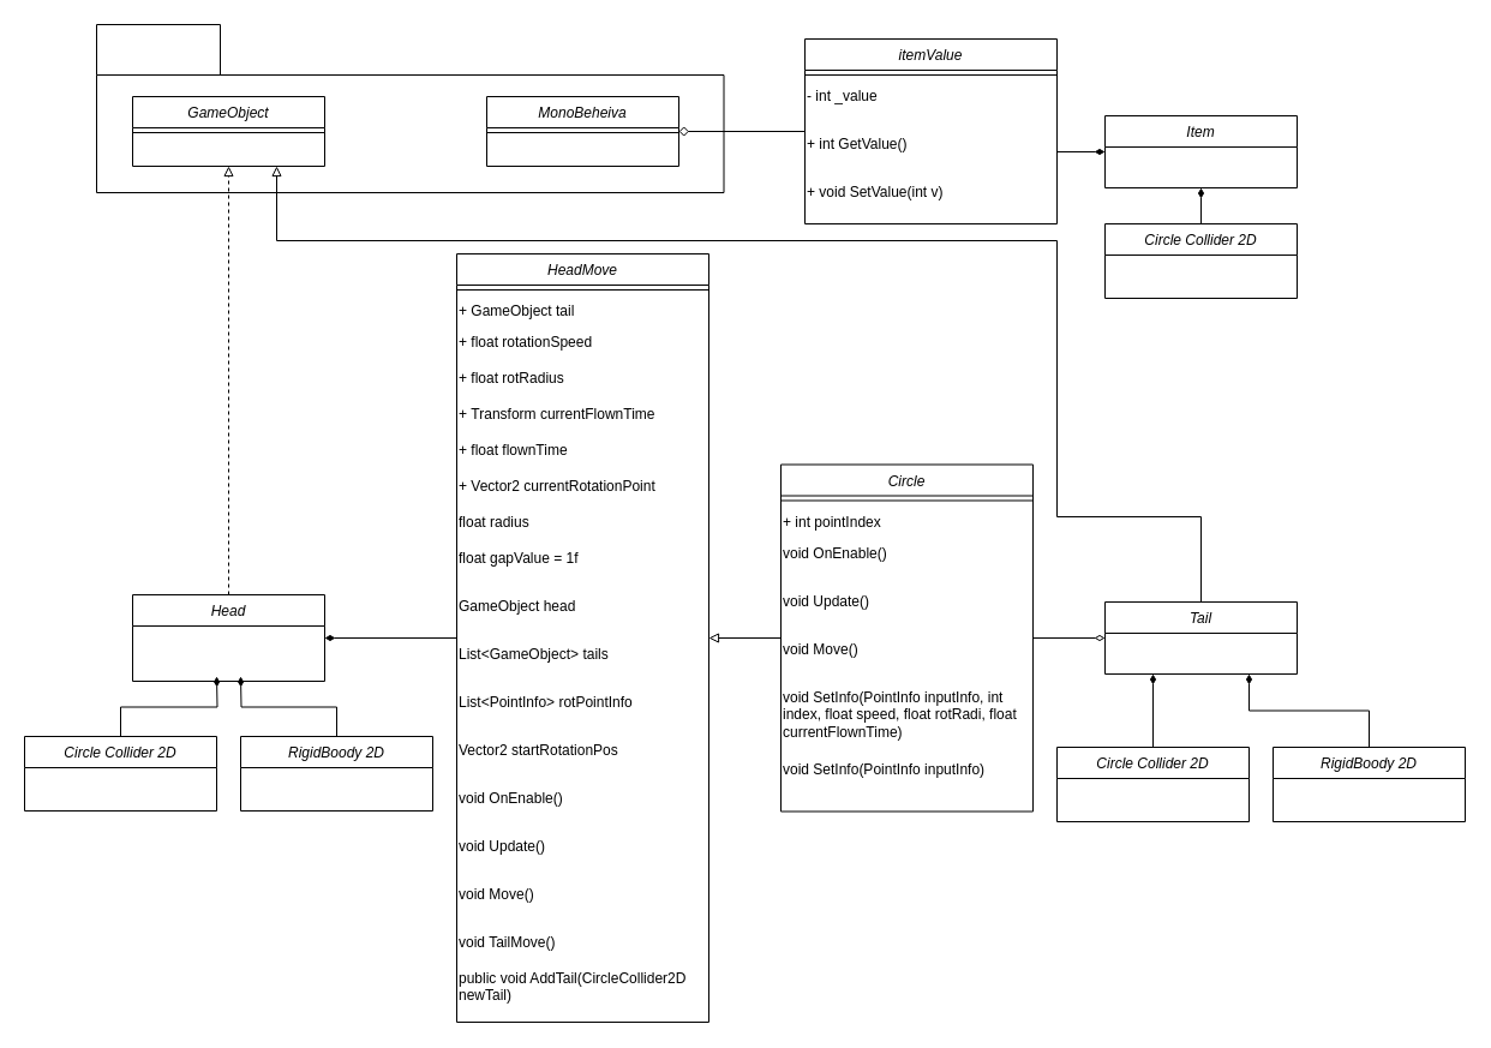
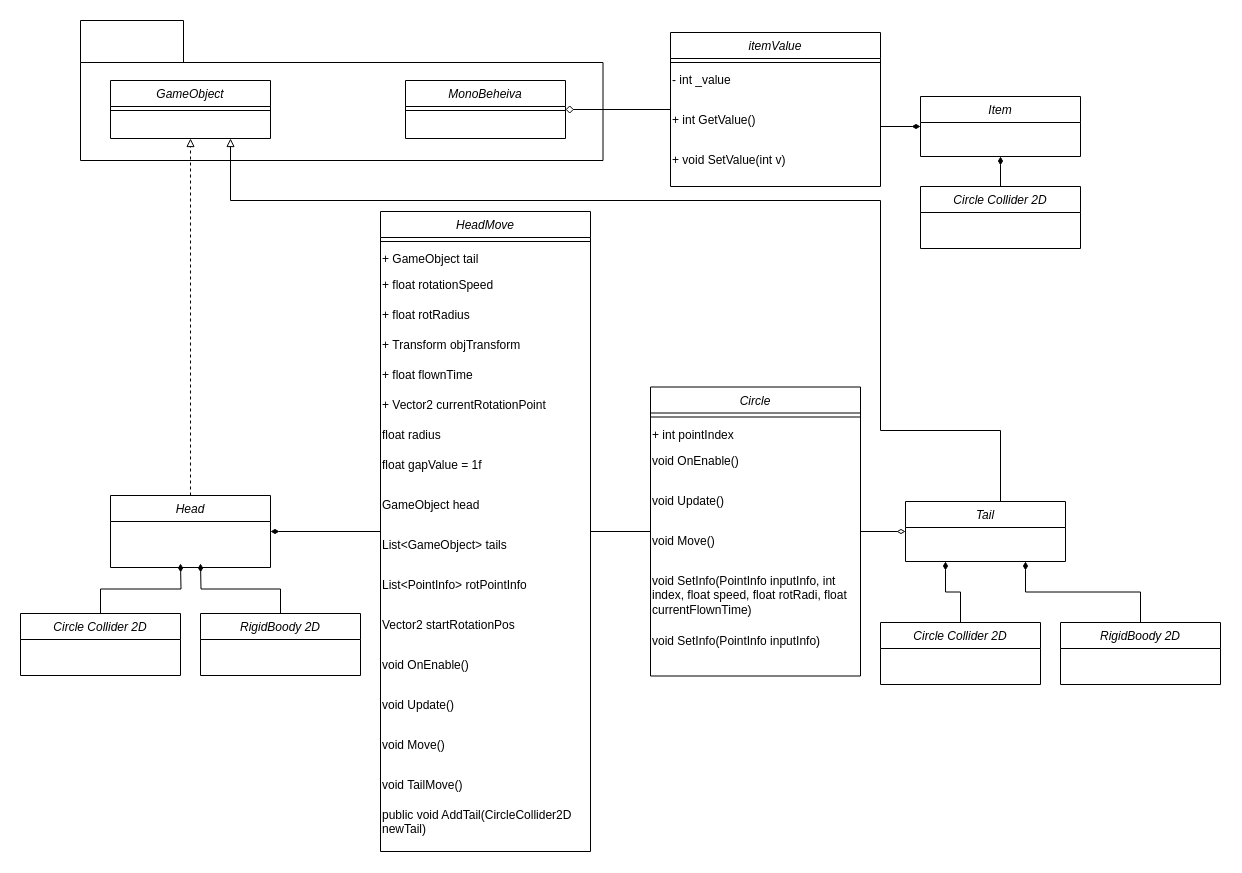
  <mxCell id="0" />
  <mxCell id="1" parent="0" />
  <mxCell id="2" value="Head" style="swimlane;fontStyle=2;align=center;verticalAlign=top;childLayout=stackLayout;horizontal=1;startSize=26;horizontalStack=0;resizeParent=1;resizeLast=0;collapsible=1;marginBottom=0;rounded=0;shadow=0;strokeWidth=1;" parent="1" vertex="1"><mxGeometry x="110" y="495" width="160" height="72" as="geometry"><mxRectangle x="230" y="140" width="160" height="26" as="alternateBounds" /></mxGeometry></mxCell>
  <mxCell id="3" style="edgeStyle=orthogonalEdgeStyle;rounded=0;orthogonalLoop=1;jettySize=auto;html=1;endArrow=diamondThin;endFill=1;strokeWidth=1;entryX=1;entryY=0.5;entryDx=0;entryDy=0;" parent="1" source="4" target="2" edge="1"><mxGeometry relative="1" as="geometry"><mxPoint x="130" y="529.994" as="targetPoint" /></mxGeometry></mxCell>
  <mxCell id="4" value="HeadMove" style="swimlane;fontStyle=2;align=center;verticalAlign=top;childLayout=stackLayout;horizontal=1;startSize=26;horizontalStack=0;resizeParent=1;resizeLast=0;collapsible=1;marginBottom=0;rounded=0;shadow=0;strokeWidth=1;" parent="1" vertex="1"><mxGeometry x="380" y="211" width="210" height="640" as="geometry"><mxRectangle x="230" y="140" width="160" height="26" as="alternateBounds" /></mxGeometry></mxCell>
  <mxCell id="5" value="" style="line;html=1;strokeWidth=1;align=left;verticalAlign=middle;spacingTop=-1;spacingLeft=3;spacingRight=3;rotatable=0;labelPosition=right;points=[];portConstraint=eastwest;" parent="4" vertex="1"><mxGeometry y="26" width="210" height="8" as="geometry" /></mxCell>
  <mxCell id="6" value="+ GameObject tail" style="text;whiteSpace=wrap;" parent="4" vertex="1"><mxGeometry y="34" width="210" height="26" as="geometry" /></mxCell>
  <mxCell id="7" value="+ float rotationSpeed" style="text;whiteSpace=wrap;" parent="4" vertex="1"><mxGeometry y="60" width="210" height="30" as="geometry" /></mxCell>
  <mxCell id="8" value="+ float rotRadius" style="text;whiteSpace=wrap;" parent="4" vertex="1"><mxGeometry y="90" width="210" height="30" as="geometry" /></mxCell>
- <mxCell id="9" value="+ Transform currentFlownTime" style="text;whiteSpace=wrap;" parent="4" vertex="1"><mxGeometry y="120" width="210" height="30" as="geometry" /></mxCell>
+ <mxCell id="9" value="+ Transform objTransform" style="text;whiteSpace=wrap;" parent="4" vertex="1"><mxGeometry y="120" width="210" height="30" as="geometry" /></mxCell>
  <mxCell id="10" value="+ float flownTime" style="text;whiteSpace=wrap;" parent="4" vertex="1"><mxGeometry y="150" width="210" height="30" as="geometry" /></mxCell>
  <mxCell id="11" value="+ Vector2 currentRotationPoint" style="text;whiteSpace=wrap;" parent="4" vertex="1"><mxGeometry y="180" width="210" height="30" as="geometry" /></mxCell>
  <mxCell id="12" value="float radius" style="text;whiteSpace=wrap;" parent="4" vertex="1"><mxGeometry y="210" width="210" height="30" as="geometry" /></mxCell>
  <mxCell id="13" value="float gapValue = 1f" style="text;whiteSpace=wrap;" parent="4" vertex="1"><mxGeometry y="240" width="210" height="40" as="geometry" /></mxCell>
  <mxCell id="14" value="GameObject head" style="text;whiteSpace=wrap;" parent="4" vertex="1"><mxGeometry y="280" width="210" height="40" as="geometry" /></mxCell>
  <mxCell id="15" value="List&lt;GameObject&gt; tails" style="text;whiteSpace=wrap;" parent="4" vertex="1"><mxGeometry y="320" width="210" height="40" as="geometry" /></mxCell>
  <mxCell id="16" value="List&lt;PointInfo&gt; rotPointInfo" style="text;whiteSpace=wrap;" parent="4" vertex="1"><mxGeometry y="360" width="210" height="40" as="geometry" /></mxCell>
  <mxCell id="17" value="Vector2 startRotationPos" style="text;whiteSpace=wrap;" parent="4" vertex="1"><mxGeometry y="400" width="210" height="40" as="geometry" /></mxCell>
  <mxCell id="18" value="void OnEnable()" style="text;whiteSpace=wrap;" vertex="1" parent="4"><mxGeometry y="440" width="210" height="40" as="geometry" /></mxCell>
  <mxCell id="19" value="void Update()" style="text;whiteSpace=wrap;" vertex="1" parent="4"><mxGeometry y="480" width="210" height="40" as="geometry" /></mxCell>
  <mxCell id="20" value="void Move()" style="text;whiteSpace=wrap;" vertex="1" parent="4"><mxGeometry y="520" width="210" height="40" as="geometry" /></mxCell>
  <mxCell id="21" value="void TailMove()" style="text;whiteSpace=wrap;" vertex="1" parent="4"><mxGeometry y="560" width="210" height="30" as="geometry" /></mxCell>
  <mxCell id="22" value="public void AddTail(CircleCollider2D newTail)" style="text;whiteSpace=wrap;" vertex="1" parent="4"><mxGeometry y="590" width="210" height="40" as="geometry" /></mxCell>
  <mxCell id="23" style="edgeStyle=orthogonalEdgeStyle;rounded=0;orthogonalLoop=1;jettySize=auto;html=1;endArrow=diamondThin;endFill=1;" edge="1" parent="1" source="24"><mxGeometry relative="1" as="geometry"><mxPoint x="200" y="563" as="targetPoint" /></mxGeometry></mxCell>
  <mxCell id="24" value="RigidBoody 2D" style="swimlane;fontStyle=2;align=center;verticalAlign=top;childLayout=stackLayout;horizontal=1;startSize=26;horizontalStack=0;resizeParent=1;resizeLast=0;collapsible=1;marginBottom=0;rounded=0;shadow=0;strokeWidth=1;" vertex="1" parent="1"><mxGeometry x="200" y="613" width="160" height="62" as="geometry"><mxRectangle x="230" y="140" width="160" height="26" as="alternateBounds" /></mxGeometry></mxCell>
  <mxCell id="25" style="edgeStyle=orthogonalEdgeStyle;rounded=0;orthogonalLoop=1;jettySize=auto;html=1;endArrow=diamondThin;endFill=1;" edge="1" parent="1" source="26"><mxGeometry relative="1" as="geometry"><mxPoint x="180" y="563" as="targetPoint" /></mxGeometry></mxCell>
  <mxCell id="26" value="Circle Collider 2D" style="swimlane;fontStyle=2;align=center;verticalAlign=top;childLayout=stackLayout;horizontal=1;startSize=26;horizontalStack=0;resizeParent=1;resizeLast=0;collapsible=1;marginBottom=0;rounded=0;shadow=0;strokeWidth=1;" vertex="1" parent="1"><mxGeometry x="20" y="613" width="160" height="62" as="geometry"><mxRectangle x="230" y="140" width="160" height="26" as="alternateBounds" /></mxGeometry></mxCell>
- <mxCell id="27" style="edgeStyle=orthogonalEdgeStyle;rounded=0;orthogonalLoop=1;jettySize=auto;html=1;entryX=1;entryY=0.5;entryDx=0;entryDy=0;endArrow=block;endFill=0;" edge="1" parent="1" source="29" target="4"><mxGeometry relative="1" as="geometry"><mxPoint x="600" y="531" as="targetPoint" /></mxGeometry></mxCell>
+ <mxCell id="27" style="edgeStyle=orthogonalEdgeStyle;rounded=0;orthogonalLoop=1;jettySize=auto;html=1;entryX=1;entryY=0.5;entryDx=0;entryDy=0;endArrow=none;endFill=0;" edge="1" parent="1" source="29" target="4"><mxGeometry relative="1" as="geometry"><mxPoint x="600" y="531" as="targetPoint" /></mxGeometry></mxCell>
  <mxCell id="28" style="edgeStyle=orthogonalEdgeStyle;rounded=0;orthogonalLoop=1;jettySize=auto;html=1;entryX=0;entryY=0.5;entryDx=0;entryDy=0;endArrow=diamondThin;endFill=0;" edge="1" parent="1" source="29" target="37"><mxGeometry relative="1" as="geometry" /></mxCell>
  <mxCell id="29" value="Circle" style="swimlane;fontStyle=2;align=center;verticalAlign=top;childLayout=stackLayout;horizontal=1;startSize=26;horizontalStack=0;resizeParent=1;resizeLast=0;collapsible=1;marginBottom=0;rounded=0;shadow=0;strokeWidth=1;" vertex="1" parent="1"><mxGeometry x="650" y="386.5" width="210" height="289" as="geometry"><mxRectangle x="230" y="140" width="160" height="26" as="alternateBounds" /></mxGeometry></mxCell>
  <mxCell id="30" value="" style="line;html=1;strokeWidth=1;align=left;verticalAlign=middle;spacingTop=-1;spacingLeft=3;spacingRight=3;rotatable=0;labelPosition=right;points=[];portConstraint=eastwest;" vertex="1" parent="29"><mxGeometry y="26" width="210" height="8" as="geometry" /></mxCell>
  <mxCell id="31" value="+ int pointIndex" style="text;whiteSpace=wrap;" vertex="1" parent="29"><mxGeometry y="34" width="210" height="26" as="geometry" /></mxCell>
  <mxCell id="32" value="void OnEnable()" style="text;whiteSpace=wrap;" vertex="1" parent="29"><mxGeometry y="60" width="210" height="40" as="geometry" /></mxCell>
  <mxCell id="33" value="void Update()" style="text;whiteSpace=wrap;" vertex="1" parent="29"><mxGeometry y="100" width="210" height="40" as="geometry" /></mxCell>
  <mxCell id="34" value="void Move()" style="text;whiteSpace=wrap;" vertex="1" parent="29"><mxGeometry y="140" width="210" height="40" as="geometry" /></mxCell>
  <mxCell id="35" value="void SetInfo(PointInfo inputInfo, int index, float speed, float rotRadi, float currentFlownTime)" style="text;whiteSpace=wrap;" vertex="1" parent="29"><mxGeometry y="180" width="210" height="60" as="geometry" /></mxCell>
  <mxCell id="36" value="void SetInfo(PointInfo inputInfo)" style="text;whiteSpace=wrap;" vertex="1" parent="29"><mxGeometry y="240" width="210" height="40" as="geometry" /></mxCell>
- <mxCell id="37" value="Tail&#10;" style="swimlane;fontStyle=2;align=center;verticalAlign=top;childLayout=stackLayout;horizontal=1;startSize=26;horizontalStack=0;resizeParent=1;resizeLast=0;collapsible=1;marginBottom=0;rounded=0;shadow=0;strokeWidth=1;" vertex="1" parent="1"><mxGeometry x="920" y="501" width="160" height="60" as="geometry"><mxRectangle x="230" y="140" width="160" height="26" as="alternateBounds" /></mxGeometry></mxCell>
+ <mxCell id="37" value="Tail&#10;" style="swimlane;fontStyle=2;align=center;verticalAlign=top;childLayout=stackLayout;horizontal=1;startSize=26;horizontalStack=0;resizeParent=1;resizeLast=0;collapsible=1;marginBottom=0;rounded=0;shadow=0;strokeWidth=1;" vertex="1" parent="1"><mxGeometry x="905" y="501" width="160" height="60" as="geometry"><mxRectangle x="230" y="140" width="160" height="26" as="alternateBounds" /></mxGeometry></mxCell>
  <mxCell id="38" style="edgeStyle=orthogonalEdgeStyle;rounded=0;orthogonalLoop=1;jettySize=auto;html=1;endArrow=diamondThin;endFill=1;entryX=0.75;entryY=1;entryDx=0;entryDy=0;" edge="1" parent="1" source="39" target="37"><mxGeometry relative="1" as="geometry"><mxPoint x="1060" y="572" as="targetPoint" /></mxGeometry></mxCell>
  <mxCell id="39" value="RigidBoody 2D" style="swimlane;fontStyle=2;align=center;verticalAlign=top;childLayout=stackLayout;horizontal=1;startSize=26;horizontalStack=0;resizeParent=1;resizeLast=0;collapsible=1;marginBottom=0;rounded=0;shadow=0;strokeWidth=1;" vertex="1" parent="1"><mxGeometry x="1060" y="622" width="160" height="62" as="geometry"><mxRectangle x="230" y="140" width="160" height="26" as="alternateBounds" /></mxGeometry></mxCell>
  <mxCell id="40" style="edgeStyle=orthogonalEdgeStyle;rounded=0;orthogonalLoop=1;jettySize=auto;html=1;endArrow=diamondThin;endFill=1;entryX=0.25;entryY=1;entryDx=0;entryDy=0;" edge="1" parent="1" source="41" target="37"><mxGeometry relative="1" as="geometry"><mxPoint x="1040" y="572" as="targetPoint" /></mxGeometry></mxCell>
  <mxCell id="41" value="Circle Collider 2D" style="swimlane;fontStyle=2;align=center;verticalAlign=top;childLayout=stackLayout;horizontal=1;startSize=26;horizontalStack=0;resizeParent=1;resizeLast=0;collapsible=1;marginBottom=0;rounded=0;shadow=0;strokeWidth=1;" vertex="1" parent="1"><mxGeometry x="880" y="622" width="160" height="62" as="geometry"><mxRectangle x="230" y="140" width="160" height="26" as="alternateBounds" /></mxGeometry></mxCell>
  <mxCell id="42" value="" style="shape=folder;fontStyle=1;spacingTop=10;tabWidth=103;tabHeight=42;tabPosition=left;html=1;whiteSpace=wrap;" vertex="1" parent="1"><mxGeometry x="80" y="20" width="522.5" height="140" as="geometry" /></mxCell>
  <mxCell id="43" value="MonoBeheiva" style="swimlane;fontStyle=2;align=center;verticalAlign=top;childLayout=stackLayout;horizontal=1;startSize=26;horizontalStack=0;resizeParent=1;resizeLast=0;collapsible=1;marginBottom=0;rounded=0;shadow=0;strokeWidth=1;" parent="1" vertex="1"><mxGeometry x="405" y="80" width="160" height="58" as="geometry"><mxRectangle x="230" y="140" width="160" height="26" as="alternateBounds" /></mxGeometry></mxCell>
  <mxCell id="44" value="" style="line;html=1;strokeWidth=1;align=left;verticalAlign=middle;spacingTop=-1;spacingLeft=3;spacingRight=3;rotatable=0;labelPosition=right;points=[];portConstraint=eastwest;" parent="43" vertex="1"><mxGeometry y="26" width="160" height="8" as="geometry" /></mxCell>
  <mxCell id="45" style="edgeStyle=orthogonalEdgeStyle;rounded=0;orthogonalLoop=1;jettySize=auto;html=1;entryX=1;entryY=0.5;entryDx=0;entryDy=0;endArrow=diamond;endFill=0;" edge="1" parent="1" source="46" target="43"><mxGeometry relative="1" as="geometry" /></mxCell>
  <mxCell id="46" value="itemValue" style="swimlane;fontStyle=2;align=center;verticalAlign=top;childLayout=stackLayout;horizontal=1;startSize=26;horizontalStack=0;resizeParent=1;resizeLast=0;collapsible=1;marginBottom=0;rounded=0;shadow=0;strokeWidth=1;" vertex="1" parent="1"><mxGeometry x="670" y="32" width="210" height="154" as="geometry"><mxRectangle x="230" y="140" width="160" height="26" as="alternateBounds" /></mxGeometry></mxCell>
  <mxCell id="47" value="" style="line;html=1;strokeWidth=1;align=left;verticalAlign=middle;spacingTop=-1;spacingLeft=3;spacingRight=3;rotatable=0;labelPosition=right;points=[];portConstraint=eastwest;" vertex="1" parent="46"><mxGeometry y="26" width="210" height="8" as="geometry" /></mxCell>
  <mxCell id="48" value="- int _value" style="text;whiteSpace=wrap;" vertex="1" parent="46"><mxGeometry y="34" width="210" height="40" as="geometry" /></mxCell>
  <mxCell id="49" value="+ int GetValue()" style="text;whiteSpace=wrap;" vertex="1" parent="46"><mxGeometry y="74" width="210" height="40" as="geometry" /></mxCell>
  <mxCell id="50" value="+ void SetValue(int v)" style="text;whiteSpace=wrap;" vertex="1" parent="46"><mxGeometry y="114" width="210" height="40" as="geometry" /></mxCell>
  <mxCell id="51" value="Item" style="swimlane;fontStyle=2;align=center;verticalAlign=top;childLayout=stackLayout;horizontal=1;startSize=26;horizontalStack=0;resizeParent=1;resizeLast=0;collapsible=1;marginBottom=0;rounded=0;shadow=0;strokeWidth=1;" vertex="1" parent="1"><mxGeometry x="920" y="96" width="160" height="60" as="geometry"><mxRectangle x="230" y="140" width="160" height="26" as="alternateBounds" /></mxGeometry></mxCell>
  <mxCell id="52" style="edgeStyle=orthogonalEdgeStyle;rounded=0;orthogonalLoop=1;jettySize=auto;html=1;endArrow=diamondThin;endFill=1;entryX=0.5;entryY=1;entryDx=0;entryDy=0;" edge="1" parent="1" source="53" target="51"><mxGeometry relative="1" as="geometry"><mxPoint x="1010" y="121" as="targetPoint" /></mxGeometry></mxCell>
  <mxCell id="53" value="Circle Collider 2D" style="swimlane;fontStyle=2;align=center;verticalAlign=top;childLayout=stackLayout;horizontal=1;startSize=26;horizontalStack=0;resizeParent=1;resizeLast=0;collapsible=1;marginBottom=0;rounded=0;shadow=0;strokeWidth=1;" vertex="1" parent="1"><mxGeometry x="920" y="186" width="160" height="62" as="geometry"><mxRectangle x="230" y="140" width="160" height="26" as="alternateBounds" /></mxGeometry></mxCell>
  <mxCell id="54" style="edgeStyle=orthogonalEdgeStyle;rounded=0;orthogonalLoop=1;jettySize=auto;html=1;entryX=0;entryY=0.5;entryDx=0;entryDy=0;endArrow=diamondThin;endFill=1;" edge="1" parent="1" source="49" target="51"><mxGeometry relative="1" as="geometry" /></mxCell>
  <mxCell id="55" value="GameObject" style="swimlane;fontStyle=2;align=center;verticalAlign=top;childLayout=stackLayout;horizontal=1;startSize=26;horizontalStack=0;resizeParent=1;resizeLast=0;collapsible=1;marginBottom=0;rounded=0;shadow=0;strokeWidth=1;" vertex="1" parent="1"><mxGeometry x="110" y="80" width="160" height="58" as="geometry"><mxRectangle x="230" y="140" width="160" height="26" as="alternateBounds" /></mxGeometry></mxCell>
  <mxCell id="56" value="" style="line;html=1;strokeWidth=1;align=left;verticalAlign=middle;spacingTop=-1;spacingLeft=3;spacingRight=3;rotatable=0;labelPosition=right;points=[];portConstraint=eastwest;" vertex="1" parent="55"><mxGeometry y="26" width="160" height="8" as="geometry" /></mxCell>
  <mxCell id="57" style="edgeStyle=orthogonalEdgeStyle;rounded=0;orthogonalLoop=1;jettySize=auto;html=1;entryX=0.5;entryY=1;entryDx=0;entryDy=0;endArrow=block;endFill=0;dashed=1;" edge="1" parent="1" source="2" target="55"><mxGeometry relative="1" as="geometry" /></mxCell>
  <mxCell id="58" style="edgeStyle=orthogonalEdgeStyle;rounded=0;orthogonalLoop=1;jettySize=auto;html=1;entryX=0.75;entryY=1;entryDx=0;entryDy=0;endArrow=block;endFill=0;" edge="1" parent="1" source="37" target="55"><mxGeometry relative="1" as="geometry"><Array as="points"><mxPoint x="1000" y="430" /><mxPoint x="880" y="430" /><mxPoint x="880" y="200" /><mxPoint x="230" y="200" /></Array></mxGeometry></mxCell>
